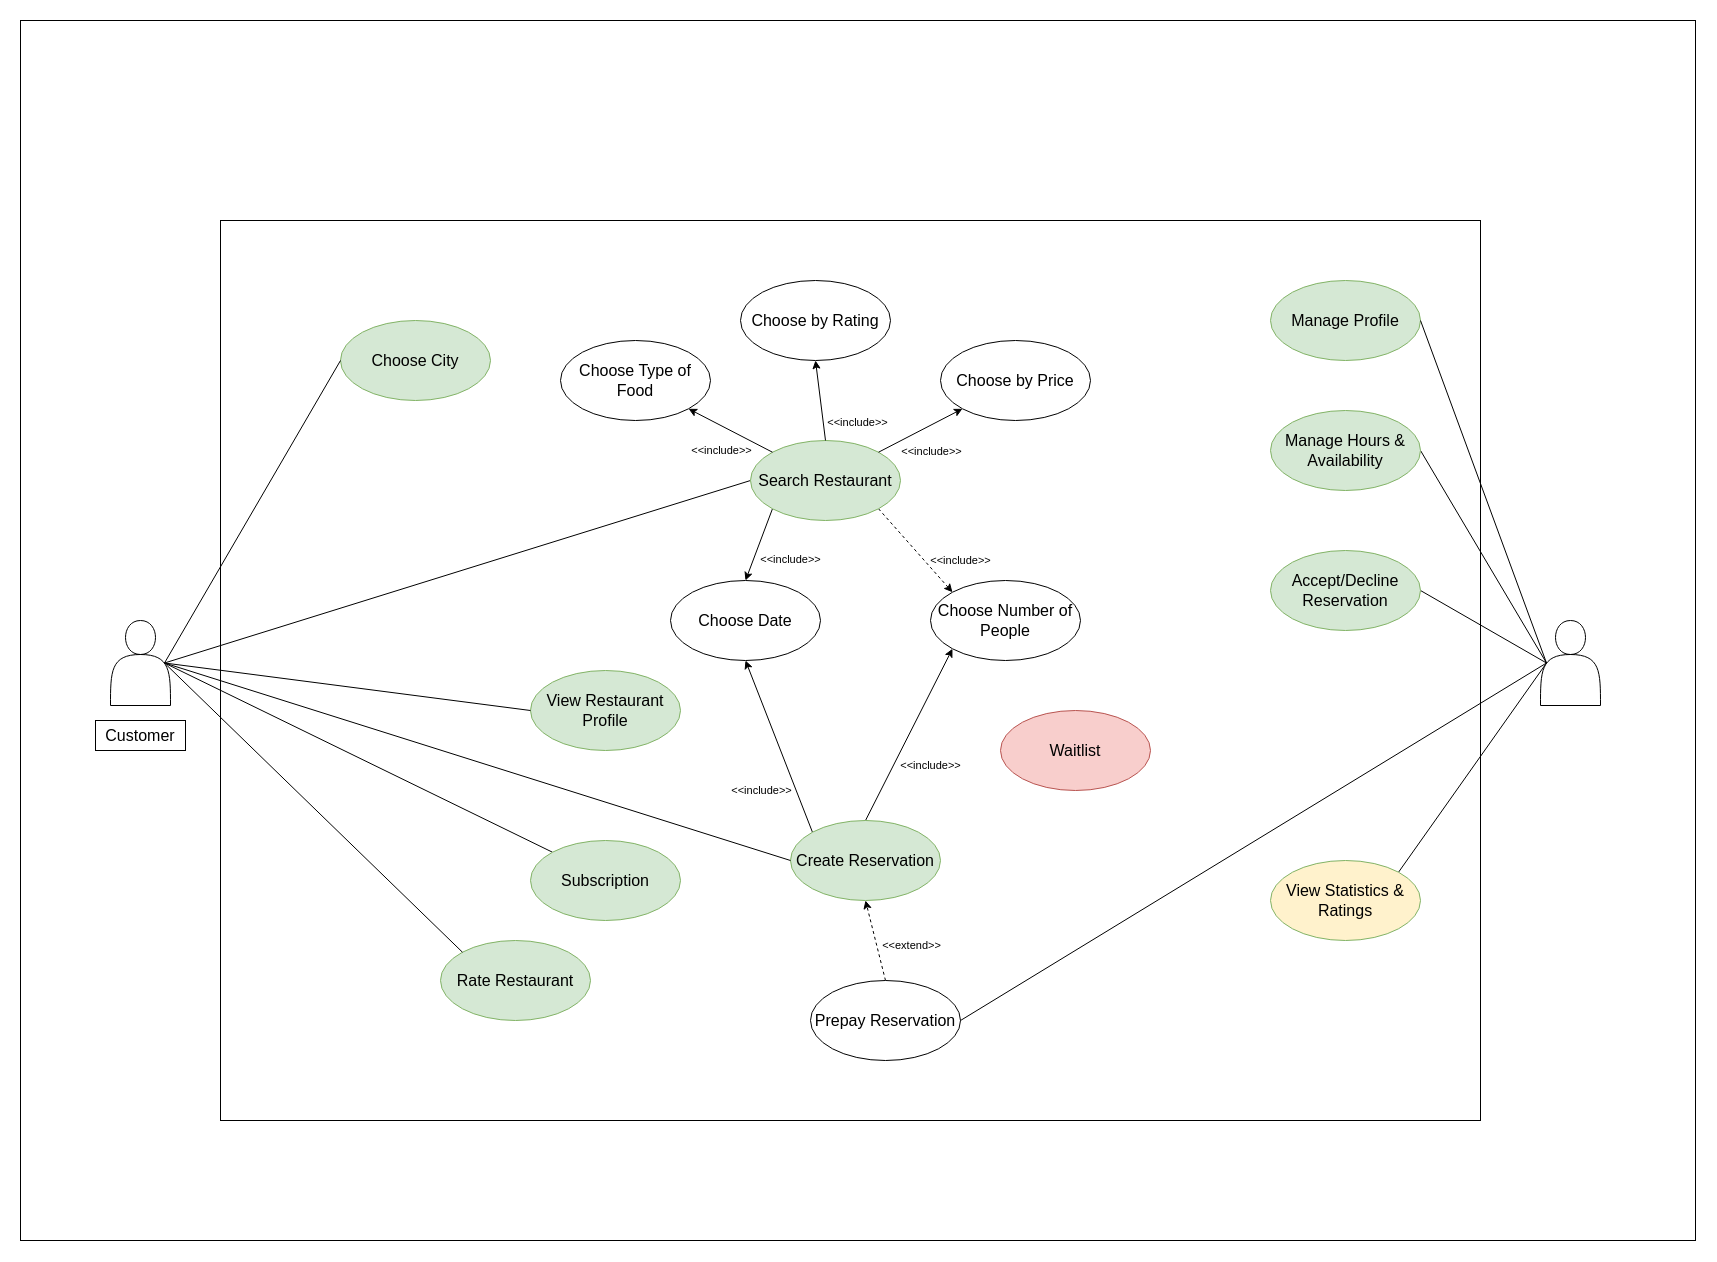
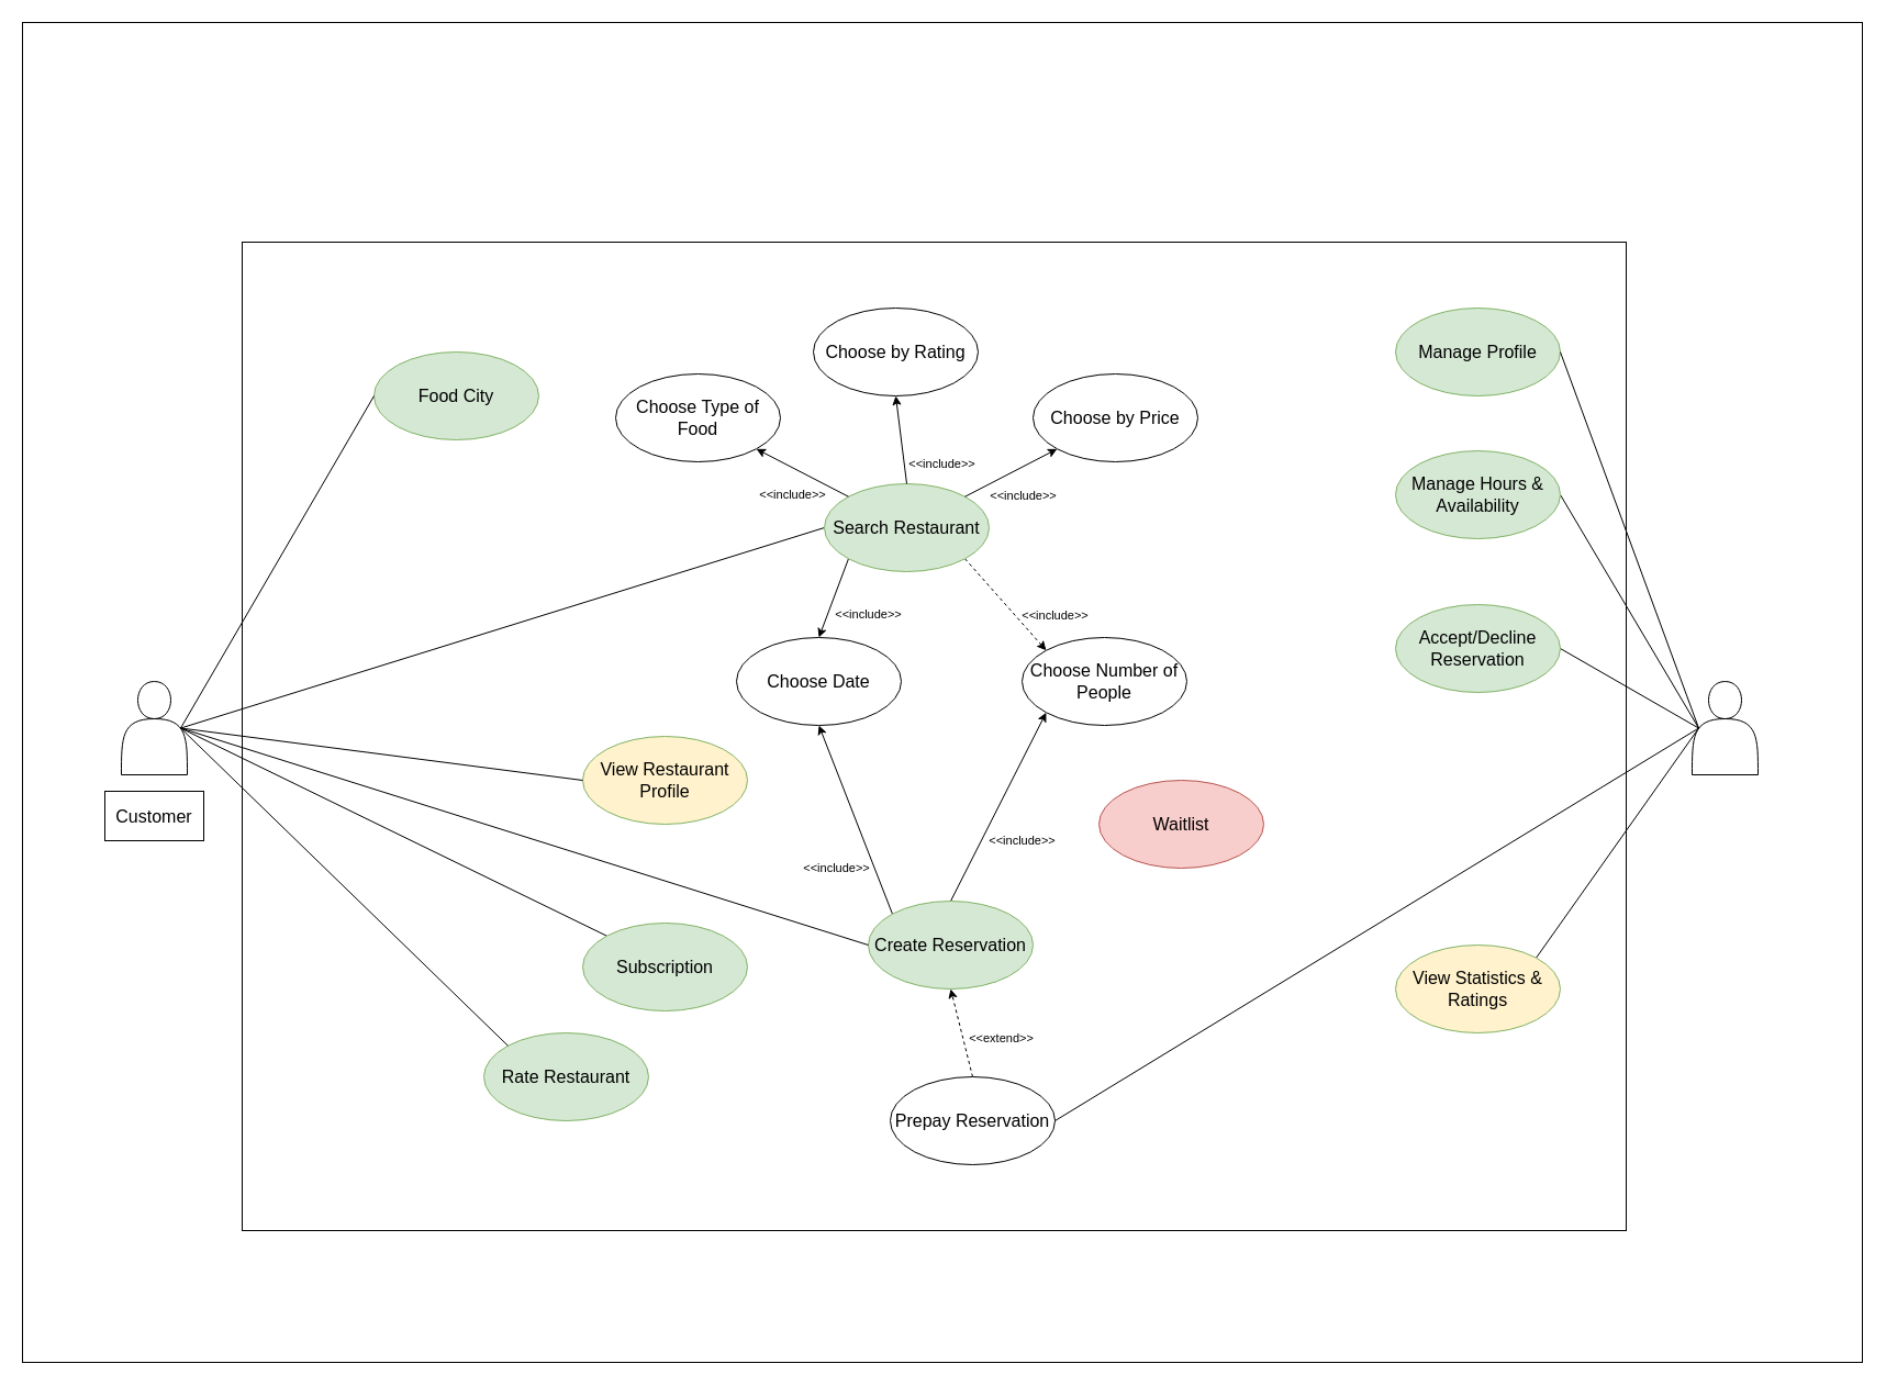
  <mxCell id="0" />
  <mxCell id="1" parent="0" />
  <mxCell id="2" value="" style="rounded=0;whiteSpace=wrap;html=1;" parent="1" vertex="1"><mxGeometry x="20" y="20" width="1675" height="1220" as="geometry" /></mxCell>
  <mxCell id="3" value="" style="whiteSpace=wrap;html=1;" parent="1" vertex="1"><mxGeometry x="220" y="220" width="1260" height="900" as="geometry" /></mxCell>
- <mxCell id="4" value="&lt;font style=&quot;font-size: 16px;&quot;&gt;Choose City&lt;/font&gt;" style="ellipse;whiteSpace=wrap;html=1;rounded=0;fillColor=#d5e8d4;strokeColor=#82b366;" parent="1" vertex="1"><mxGeometry x="340" y="320" width="150" height="80" as="geometry" /></mxCell>
- <mxCell id="5" value="&lt;span style=&quot;font-size: 16px;&quot;&gt;View Restaurant Profile&lt;/span&gt;" style="ellipse;whiteSpace=wrap;html=1;rounded=0;fillColor=#d5e8d4;strokeColor=#82b366;" parent="1" vertex="1"><mxGeometry x="530" y="670" width="150" height="80" as="geometry" /></mxCell>
+ <mxCell id="4" value="&lt;font style=&quot;font-size: 16px;&quot;&gt;Food City&lt;/font&gt;" style="ellipse;whiteSpace=wrap;html=1;rounded=0;fillColor=#d5e8d4;strokeColor=#82b366;" parent="1" vertex="1"><mxGeometry x="340" y="320" width="150" height="80" as="geometry" /></mxCell>
+ <mxCell id="5" value="&lt;span style=&quot;font-size: 16px;&quot;&gt;View Restaurant Profile&lt;/span&gt;" style="ellipse;whiteSpace=wrap;html=1;rounded=0;fillColor=#fff2cc;strokeColor=#82b366;" parent="1" vertex="1"><mxGeometry x="530" y="670" width="150" height="80" as="geometry" /></mxCell>
  <mxCell id="6" value="&lt;span style=&quot;font-size: 16px;&quot;&gt;Manage Profile&lt;/span&gt;" style="ellipse;whiteSpace=wrap;html=1;rounded=0;fillColor=#d5e8d4;strokeColor=#82b366;" parent="1" vertex="1"><mxGeometry x="1270" y="280" width="150" height="80" as="geometry" /></mxCell>
  <mxCell id="7" value="&lt;span style=&quot;font-size: 16px;&quot;&gt;Choose Number of People&lt;/span&gt;" style="ellipse;whiteSpace=wrap;html=1;rounded=0;" parent="1" vertex="1"><mxGeometry x="930" y="580" width="150" height="80" as="geometry" /></mxCell>
  <mxCell id="8" value="&lt;span style=&quot;font-size: 16px;&quot;&gt;Choose Date&lt;/span&gt;" style="ellipse;whiteSpace=wrap;html=1;rounded=0;" parent="1" vertex="1"><mxGeometry x="670" y="580" width="150" height="80" as="geometry" /></mxCell>
  <mxCell id="9" value="&lt;div&gt;&lt;br/&gt;&lt;/div&gt;" style="edgeStyle=none;shape=connector;rounded=0;orthogonalLoop=1;jettySize=auto;html=1;exitX=0;exitY=0;exitDx=0;exitDy=0;entryX=0.5;entryY=1;entryDx=0;entryDy=0;strokeColor=default;align=center;verticalAlign=middle;fontFamily=Helvetica;fontSize=11;fontColor=default;labelBackgroundColor=default;startFill=0;endArrow=classic;endFill=1;" parent="1" source="13" target="8" edge="1"><mxGeometry x="-0.272" y="30" relative="1" as="geometry"><mxPoint as="offset" /></mxGeometry></mxCell>
  <mxCell id="10" value="&amp;lt;&amp;lt;include&amp;gt;&amp;gt;" style="edgeLabel;html=1;align=center;verticalAlign=middle;resizable=0;points=[];fontFamily=Helvetica;fontSize=11;fontColor=default;labelBackgroundColor=default;" parent="9" vertex="1" connectable="0"><mxGeometry x="-0.169" y="2" relative="1" as="geometry"><mxPoint x="-22" y="29" as="offset" /></mxGeometry></mxCell>
  <mxCell id="11" style="edgeStyle=none;shape=connector;rounded=0;orthogonalLoop=1;jettySize=auto;html=1;exitX=0.5;exitY=0;exitDx=0;exitDy=0;entryX=0;entryY=1;entryDx=0;entryDy=0;strokeColor=default;align=center;verticalAlign=middle;fontFamily=Helvetica;fontSize=11;fontColor=default;labelBackgroundColor=default;startFill=0;endArrow=classic;endFill=1;" parent="1" source="13" target="7" edge="1"><mxGeometry relative="1" as="geometry" /></mxCell>
  <mxCell id="12" value="&amp;lt;&amp;lt;include&amp;gt;&amp;gt;" style="edgeLabel;html=1;align=center;verticalAlign=middle;resizable=0;points=[];fontFamily=Helvetica;fontSize=11;fontColor=default;labelBackgroundColor=default;" parent="11" vertex="1" connectable="0"><mxGeometry x="-0.09" y="2" relative="1" as="geometry"><mxPoint x="27" y="24" as="offset" /></mxGeometry></mxCell>
  <mxCell id="13" value="&lt;span style=&quot;font-size: 16px;&quot;&gt;Create Reservation&lt;/span&gt;" style="ellipse;whiteSpace=wrap;html=1;rounded=0;fillColor=#d5e8d4;strokeColor=#82b366;" parent="1" vertex="1"><mxGeometry x="790" y="820" width="150" height="80" as="geometry" /></mxCell>
  <mxCell id="14" value="&amp;lt;&amp;lt;extend&amp;gt;&amp;gt;" style="orthogonalLoop=1;jettySize=auto;html=1;exitX=0.5;exitY=0;exitDx=0;exitDy=0;entryX=0.5;entryY=1;entryDx=0;entryDy=0;dashed=1;endArrow=classic;endFill=1;" parent="1" source="15" target="13" edge="1"><mxGeometry x="-0.31" y="-34" relative="1" as="geometry"><mxPoint as="offset" /></mxGeometry></mxCell>
  <mxCell id="15" value="&lt;span style=&quot;font-size: 16px;&quot;&gt;Prepay Reservation&lt;/span&gt;" style="ellipse;whiteSpace=wrap;html=1;rounded=0;" parent="1" vertex="1"><mxGeometry x="810" y="980" width="150" height="80" as="geometry" /></mxCell>
  <mxCell id="16" value="&lt;span style=&quot;font-size: 16px;&quot;&gt;Rate Restaurant&lt;/span&gt;" style="ellipse;whiteSpace=wrap;html=1;rounded=0;fillColor=#d5e8d4;strokeColor=#82b366;" parent="1" vertex="1"><mxGeometry x="440" y="940" width="150" height="80" as="geometry" /></mxCell>
  <mxCell id="17" style="rounded=0;orthogonalLoop=1;jettySize=auto;html=1;exitX=0.9;exitY=0.5;exitDx=0;exitDy=0;exitPerimeter=0;entryX=0;entryY=0.5;entryDx=0;entryDy=0;endArrow=none;startFill=0;" parent="1" source="22" target="4" edge="1"><mxGeometry relative="1" as="geometry" /></mxCell>
  <mxCell id="18" style="rounded=0;orthogonalLoop=1;jettySize=auto;html=1;exitX=0.9;exitY=0.5;exitDx=0;exitDy=0;exitPerimeter=0;entryX=0;entryY=0.5;entryDx=0;entryDy=0;endArrow=none;startFill=0;" parent="1" source="22" target="34" edge="1"><mxGeometry relative="1" as="geometry" /></mxCell>
  <mxCell id="19" style="edgeStyle=none;shape=connector;rounded=0;orthogonalLoop=1;jettySize=auto;html=1;exitX=0.9;exitY=0.5;exitDx=0;exitDy=0;exitPerimeter=0;entryX=0;entryY=0.5;entryDx=0;entryDy=0;strokeColor=default;align=center;verticalAlign=middle;fontFamily=Helvetica;fontSize=11;fontColor=default;labelBackgroundColor=default;startFill=0;endArrow=none;" parent="1" source="22" target="13" edge="1"><mxGeometry relative="1" as="geometry" /></mxCell>
  <mxCell id="20" style="edgeStyle=none;shape=connector;rounded=0;orthogonalLoop=1;jettySize=auto;html=1;exitX=0.9;exitY=0.5;exitDx=0;exitDy=0;exitPerimeter=0;entryX=0;entryY=0;entryDx=0;entryDy=0;strokeColor=default;align=center;verticalAlign=middle;fontFamily=Helvetica;fontSize=11;fontColor=default;labelBackgroundColor=default;startFill=0;endArrow=none;endFill=1;" parent="1" source="22" target="16" edge="1"><mxGeometry relative="1" as="geometry" /></mxCell>
  <mxCell id="21" style="rounded=0;orthogonalLoop=1;jettySize=auto;html=1;exitX=0.9;exitY=0.5;exitDx=0;exitDy=0;exitPerimeter=0;entryX=0;entryY=0;entryDx=0;entryDy=0;endArrow=none;startFill=0;" parent="1" source="22" target="37" edge="1"><mxGeometry relative="1" as="geometry" /></mxCell>
  <mxCell id="22" value="&lt;div&gt;&lt;br&gt;&lt;/div&gt;&lt;div&gt;&lt;br&gt;&lt;/div&gt;&lt;div&gt;&lt;br&gt;&lt;/div&gt;&lt;div&gt;&lt;br&gt;&lt;/div&gt;" style="shape=actor;whiteSpace=wrap;html=1;rounded=0;" parent="1" vertex="1"><mxGeometry x="110" y="620" width="60" height="85" as="geometry" /></mxCell>
  <mxCell id="23" style="rounded=0;orthogonalLoop=1;jettySize=auto;html=1;exitX=0.1;exitY=0.5;exitDx=0;exitDy=0;exitPerimeter=0;entryX=1;entryY=0.5;entryDx=0;entryDy=0;endArrow=none;startFill=0;" parent="1" source="26" target="36" edge="1"><mxGeometry relative="1" as="geometry" /></mxCell>
  <mxCell id="24" style="rounded=0;orthogonalLoop=1;jettySize=auto;html=1;exitX=0.1;exitY=0.5;exitDx=0;exitDy=0;exitPerimeter=0;entryX=1;entryY=0;entryDx=0;entryDy=0;endArrow=none;startFill=0;" parent="1" source="26" target="38" edge="1"><mxGeometry relative="1" as="geometry" /></mxCell>
  <mxCell id="25" style="rounded=0;orthogonalLoop=1;jettySize=auto;html=1;exitX=0.1;exitY=0.5;exitDx=0;exitDy=0;exitPerimeter=0;entryX=1;entryY=0.5;entryDx=0;entryDy=0;endArrow=none;startFill=0;" parent="1" source="26" target="39" edge="1"><mxGeometry relative="1" as="geometry" /></mxCell>
  <mxCell id="26" value="&lt;div&gt;&lt;br&gt;&lt;/div&gt;&lt;div&gt;&lt;br&gt;&lt;/div&gt;&lt;div&gt;&lt;br&gt;&lt;/div&gt;&lt;div&gt;&lt;br&gt;&lt;/div&gt;" style="shape=actor;whiteSpace=wrap;html=1;rounded=0;fillColor=light-dark(#ffffff, #ededed);" parent="1" vertex="1"><mxGeometry x="1540" y="620" width="60" height="85" as="geometry" /></mxCell>
  <mxCell id="27" style="rounded=0;orthogonalLoop=1;jettySize=auto;html=1;exitX=1;exitY=0.5;exitDx=0;exitDy=0;entryX=0.1;entryY=0.5;entryDx=0;entryDy=0;entryPerimeter=0;endArrow=none;startFill=0;" parent="1" source="6" target="26" edge="1"><mxGeometry relative="1" as="geometry" /></mxCell>
  <mxCell id="28" style="rounded=0;orthogonalLoop=1;jettySize=auto;html=1;exitX=1;exitY=0.5;exitDx=0;exitDy=0;entryX=0.1;entryY=0.5;entryDx=0;entryDy=0;entryPerimeter=0;endArrow=none;startFill=0;" parent="1" source="15" target="26" edge="1"><mxGeometry relative="1" as="geometry" /></mxCell>
- <mxCell id="29" value="&lt;span style=&quot;font-size: 16px;&quot;&gt;Customer&lt;/span&gt;" style="rounded=0;whiteSpace=wrap;html=1;" parent="1" vertex="1"><mxGeometry x="95" y="720" width="90" height="30" as="geometry" /></mxCell>
+ <mxCell id="29" value="&lt;span style=&quot;font-size: 16px;&quot;&gt;Customer&lt;/span&gt;" style="rounded=0;whiteSpace=wrap;html=1;" parent="1" vertex="1"><mxGeometry x="95" y="720" width="90" height="45" as="geometry" /></mxCell>
  <mxCell id="30" style="edgeStyle=none;rounded=0;orthogonalLoop=1;jettySize=auto;html=1;exitX=1;exitY=1;exitDx=0;exitDy=0;entryX=0;entryY=0;entryDx=0;entryDy=0;strokeColor=default;align=center;verticalAlign=middle;fontFamily=Helvetica;fontSize=11;fontColor=default;labelBackgroundColor=default;startFill=0;endArrow=classic;endFill=1;dashed=1;" parent="1" source="34" target="7" edge="1"><mxGeometry relative="1" as="geometry" /></mxCell>
  <mxCell id="31" value="&amp;lt;&amp;lt;include&amp;gt;&amp;gt;" style="edgeLabel;html=1;align=center;verticalAlign=middle;resizable=0;points=[];fontFamily=Helvetica;fontSize=11;fontColor=default;labelBackgroundColor=default;" parent="30" vertex="1" connectable="0"><mxGeometry x="-0.031" y="4" relative="1" as="geometry"><mxPoint x="43" y="13" as="offset" /></mxGeometry></mxCell>
  <mxCell id="32" style="edgeStyle=none;shape=connector;rounded=0;orthogonalLoop=1;jettySize=auto;html=1;exitX=0;exitY=1;exitDx=0;exitDy=0;entryX=0.5;entryY=0;entryDx=0;entryDy=0;strokeColor=default;align=center;verticalAlign=middle;fontFamily=Helvetica;fontSize=11;fontColor=default;labelBackgroundColor=default;startFill=0;endArrow=classic;endFill=1;" parent="1" source="34" target="8" edge="1"><mxGeometry relative="1" as="geometry" /></mxCell>
  <mxCell id="33" value="&amp;lt;&amp;lt;include&amp;gt;&amp;gt;" style="edgeLabel;html=1;align=center;verticalAlign=middle;resizable=0;points=[];fontFamily=Helvetica;fontSize=11;fontColor=default;labelBackgroundColor=default;" parent="32" vertex="1" connectable="0"><mxGeometry x="-0.074" y="-3" relative="1" as="geometry"><mxPoint x="33" y="19" as="offset" /></mxGeometry></mxCell>
  <mxCell id="34" value="&lt;span style=&quot;font-size: 16px;&quot;&gt;Search Restaurant&lt;/span&gt;" style="ellipse;whiteSpace=wrap;html=1;rounded=0;fillColor=#d5e8d4;strokeColor=#82b366;" parent="1" vertex="1"><mxGeometry x="750" y="440" width="150" height="80" as="geometry" /></mxCell>
  <mxCell id="35" style="edgeStyle=none;shape=connector;rounded=0;orthogonalLoop=1;jettySize=auto;html=1;exitX=0.9;exitY=0.5;exitDx=0;exitDy=0;exitPerimeter=0;entryX=0;entryY=0.5;entryDx=0;entryDy=0;strokeColor=default;align=center;verticalAlign=middle;fontFamily=Helvetica;fontSize=11;fontColor=default;labelBackgroundColor=default;startFill=0;endArrow=none;" parent="1" source="22" target="5" edge="1"><mxGeometry relative="1" as="geometry" /></mxCell>
  <mxCell id="36" value="&lt;span style=&quot;font-size: 16px;&quot;&gt;Accept/Decline Reservation&lt;/span&gt;" style="ellipse;whiteSpace=wrap;html=1;rounded=0;fillColor=#d5e8d4;strokeColor=#82b366;" parent="1" vertex="1"><mxGeometry x="1270" y="550" width="150" height="80" as="geometry" /></mxCell>
  <mxCell id="37" value="&lt;span style=&quot;font-size: 16px;&quot;&gt;Subscription&lt;/span&gt;" style="ellipse;whiteSpace=wrap;html=1;rounded=0;fillColor=#d5e8d4;strokeColor=#82b366;" parent="1" vertex="1"><mxGeometry x="530" y="840" width="150" height="80" as="geometry" /></mxCell>
  <mxCell id="38" value="&lt;span style=&quot;font-size: 16px;&quot;&gt;View Statistics &amp;amp; Ratings&lt;/span&gt;" style="ellipse;whiteSpace=wrap;html=1;rounded=0;fillColor=#fff2cc;strokeColor=#82b366;" parent="1" vertex="1"><mxGeometry x="1270" y="860" width="150" height="80" as="geometry" /></mxCell>
  <mxCell id="39" value="&lt;span style=&quot;font-size: 16px;&quot;&gt;Manage Hours &amp;amp; Availability&lt;/span&gt;" style="ellipse;whiteSpace=wrap;html=1;rounded=0;fillColor=#d5e8d4;strokeColor=#82b366;" parent="1" vertex="1"><mxGeometry x="1270" y="410" width="150" height="80" as="geometry" /></mxCell>
  <mxCell id="40" value="&lt;span style=&quot;font-size: 16px;&quot;&gt;Waitlist&lt;/span&gt;" style="ellipse;whiteSpace=wrap;html=1;rounded=0;fillColor=#f8cecc;strokeColor=#b85450;" parent="1" vertex="1"><mxGeometry x="1000" y="710" width="150" height="80" as="geometry" /></mxCell>
  <mxCell id="41" value="&lt;span style=&quot;font-size: 16px;&quot;&gt;Choose Type of Food&lt;/span&gt;" style="ellipse;whiteSpace=wrap;html=1;rounded=0;" parent="1" vertex="1"><mxGeometry x="560" y="340" width="150" height="80" as="geometry" /></mxCell>
  <mxCell id="42" value="&lt;span style=&quot;font-size: 16px;&quot;&gt;Choose by Rating&lt;/span&gt;" style="ellipse;whiteSpace=wrap;html=1;rounded=0;" parent="1" vertex="1"><mxGeometry x="740" y="280" width="150" height="80" as="geometry" /></mxCell>
  <mxCell id="43" value="&lt;span style=&quot;font-size: 16px;&quot;&gt;Choose by Price&lt;/span&gt;" style="ellipse;whiteSpace=wrap;html=1;rounded=0;" parent="1" vertex="1"><mxGeometry x="940" y="340" width="150" height="80" as="geometry" /></mxCell>
  <mxCell id="44" style="edgeStyle=none;shape=connector;rounded=0;orthogonalLoop=1;jettySize=auto;html=1;exitX=0;exitY=0;exitDx=0;exitDy=0;entryX=1;entryY=1;entryDx=0;entryDy=0;strokeColor=default;align=center;verticalAlign=middle;fontFamily=Helvetica;fontSize=11;fontColor=default;labelBackgroundColor=default;startFill=0;endArrow=classic;endFill=1;" parent="1" source="34" target="41" edge="1"><mxGeometry relative="1" as="geometry"><mxPoint x="782" y="518" as="sourcePoint" /><mxPoint x="755" y="590" as="targetPoint" /></mxGeometry></mxCell>
  <mxCell id="45" value="&amp;lt;&amp;lt;include&amp;gt;&amp;gt;" style="edgeLabel;html=1;align=center;verticalAlign=middle;resizable=0;points=[];fontFamily=Helvetica;fontSize=11;fontColor=default;labelBackgroundColor=default;" parent="44" vertex="1" connectable="0"><mxGeometry x="-0.074" y="-3" relative="1" as="geometry"><mxPoint x="-14" y="21" as="offset" /></mxGeometry></mxCell>
  <mxCell id="46" style="edgeStyle=none;shape=connector;rounded=0;orthogonalLoop=1;jettySize=auto;html=1;exitX=0.5;exitY=0;exitDx=0;exitDy=0;entryX=0.5;entryY=1;entryDx=0;entryDy=0;strokeColor=default;align=center;verticalAlign=middle;fontFamily=Helvetica;fontSize=11;fontColor=default;labelBackgroundColor=default;startFill=0;endArrow=classic;endFill=1;" parent="1" source="34" target="42" edge="1"><mxGeometry relative="1" as="geometry"><mxPoint x="792" y="528" as="sourcePoint" /><mxPoint x="765" y="600" as="targetPoint" /></mxGeometry></mxCell>
  <mxCell id="47" value="&amp;lt;&amp;lt;include&amp;gt;&amp;gt;" style="edgeLabel;html=1;align=center;verticalAlign=middle;resizable=0;points=[];fontFamily=Helvetica;fontSize=11;fontColor=default;labelBackgroundColor=default;" parent="46" vertex="1" connectable="0"><mxGeometry x="-0.074" y="-3" relative="1" as="geometry"><mxPoint x="33" y="19" as="offset" /></mxGeometry></mxCell>
  <mxCell id="48" style="edgeStyle=none;shape=connector;rounded=0;orthogonalLoop=1;jettySize=auto;html=1;exitX=1;exitY=0;exitDx=0;exitDy=0;entryX=0;entryY=1;entryDx=0;entryDy=0;strokeColor=default;align=center;verticalAlign=middle;fontFamily=Helvetica;fontSize=11;fontColor=default;labelBackgroundColor=default;startFill=0;endArrow=classic;endFill=1;" parent="1" source="34" target="43" edge="1"><mxGeometry relative="1" as="geometry"><mxPoint x="802" y="538" as="sourcePoint" /><mxPoint x="775" y="610" as="targetPoint" /></mxGeometry></mxCell>
  <mxCell id="49" value="&amp;lt;&amp;lt;include&amp;gt;&amp;gt;" style="edgeLabel;html=1;align=center;verticalAlign=middle;resizable=0;points=[];fontFamily=Helvetica;fontSize=11;fontColor=default;labelBackgroundColor=default;" parent="48" vertex="1" connectable="0"><mxGeometry x="-0.074" y="-3" relative="1" as="geometry"><mxPoint x="12" y="16" as="offset" /></mxGeometry></mxCell>
